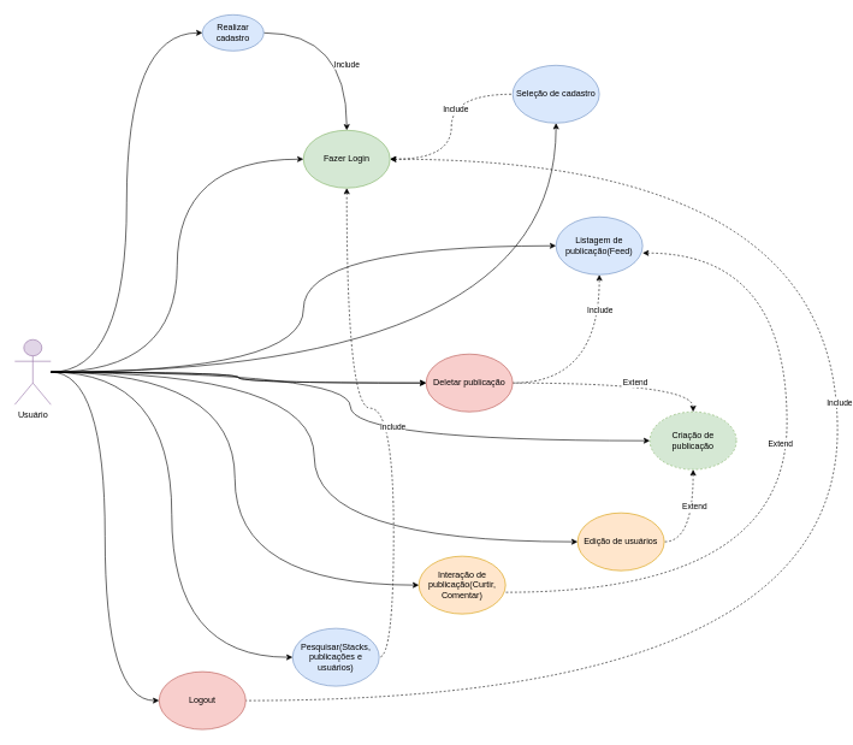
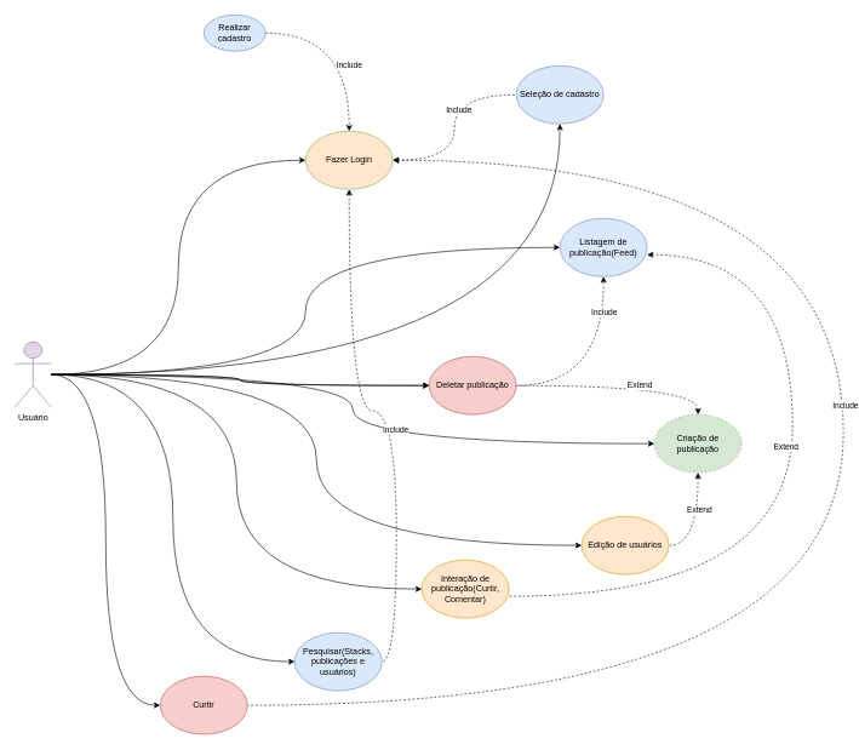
  <mxCell id="0" />
  <mxCell id="1" parent="0" />
- <mxCell id="2" style="edgeStyle=orthogonalEdgeStyle;rounded=0;orthogonalLoop=1;jettySize=auto;html=1;entryX=0;entryY=0.5;entryDx=0;entryDy=0;curved=1;" parent="1" source="14" target="17" edge="1"><mxGeometry relative="1" as="geometry" /></mxCell>
  <mxCell id="3" style="edgeStyle=orthogonalEdgeStyle;rounded=0;orthogonalLoop=1;jettySize=auto;html=1;entryX=0;entryY=0.5;entryDx=0;entryDy=0;curved=1;" parent="1" source="14" target="24" edge="1"><mxGeometry relative="1" as="geometry" /></mxCell>
  <mxCell id="4" style="edgeStyle=orthogonalEdgeStyle;rounded=0;orthogonalLoop=1;jettySize=auto;html=1;curved=1;" parent="1" source="14" target="25" edge="1"><mxGeometry relative="1" as="geometry" /></mxCell>
  <mxCell id="5" style="edgeStyle=orthogonalEdgeStyle;rounded=0;orthogonalLoop=1;jettySize=auto;html=1;curved=1;dashed=1;" parent="1" source="39" target="36" edge="1"><mxGeometry relative="1" as="geometry" /></mxCell>
  <mxCell id="6" value="Include" style="edgeLabel;html=1;align=center;verticalAlign=middle;resizable=0;points=[];" parent="5" vertex="1" connectable="0"><mxGeometry x="0.004" y="4" relative="1" as="geometry"><mxPoint x="4" y="-85" as="offset" /></mxGeometry></mxCell>
  <mxCell id="7" style="edgeStyle=orthogonalEdgeStyle;rounded=0;orthogonalLoop=1;jettySize=auto;html=1;entryX=0;entryY=0.5;entryDx=0;entryDy=0;curved=1;" parent="1" source="14" target="30" edge="1"><mxGeometry relative="1" as="geometry" /></mxCell>
  <mxCell id="8" style="edgeStyle=orthogonalEdgeStyle;rounded=0;orthogonalLoop=1;jettySize=auto;html=1;entryX=0;entryY=0.5;entryDx=0;entryDy=0;curved=1;" parent="1" source="14" target="39" edge="1"><mxGeometry relative="1" as="geometry" /></mxCell>
  <mxCell id="9" style="edgeStyle=orthogonalEdgeStyle;rounded=0;orthogonalLoop=1;jettySize=auto;html=1;entryX=0;entryY=0.5;entryDx=0;entryDy=0;curved=1;" parent="1" source="14" target="31" edge="1"><mxGeometry relative="1" as="geometry" /></mxCell>
  <mxCell id="10" style="edgeStyle=orthogonalEdgeStyle;rounded=0;orthogonalLoop=1;jettySize=auto;html=1;entryX=0;entryY=0.5;entryDx=0;entryDy=0;curved=1;" parent="1" source="14" target="32" edge="1"><mxGeometry relative="1" as="geometry" /></mxCell>
  <mxCell id="11" style="edgeStyle=orthogonalEdgeStyle;rounded=0;orthogonalLoop=1;jettySize=auto;html=1;entryX=0;entryY=0.5;entryDx=0;entryDy=0;curved=1;" parent="1" source="14" target="37" edge="1"><mxGeometry relative="1" as="geometry" /></mxCell>
  <mxCell id="12" style="edgeStyle=orthogonalEdgeStyle;rounded=0;orthogonalLoop=1;jettySize=auto;html=1;entryX=0;entryY=0.5;entryDx=0;entryDy=0;curved=1;" parent="1" source="14" target="33" edge="1"><mxGeometry relative="1" as="geometry"><mxPoint x="200" y="1220" as="targetPoint" /></mxGeometry></mxCell>
  <mxCell id="13" style="edgeStyle=orthogonalEdgeStyle;rounded=0;orthogonalLoop=1;jettySize=auto;html=1;entryX=0;entryY=0.5;entryDx=0;entryDy=0;curved=1;" parent="1" source="14" target="36" edge="1"><mxGeometry relative="1" as="geometry"><mxPoint x="760" y="350" as="targetPoint" /></mxGeometry></mxCell>
  <mxCell id="14" value="Usuário" style="shape=umlActor;verticalLabelPosition=bottom;verticalAlign=top;html=1;outlineConnect=0;fillColor=#e1d5e7;strokeColor=#9673a6;" parent="1" vertex="1"><mxGeometry x="20" y="470" width="50" height="90" as="geometry" /></mxCell>
- <mxCell id="15" style="edgeStyle=orthogonalEdgeStyle;rounded=0;orthogonalLoop=1;jettySize=auto;html=1;curved=1;dashed=0;" parent="1" source="17" target="24" edge="1"><mxGeometry relative="1" as="geometry" /></mxCell>
+ <mxCell id="15" style="edgeStyle=orthogonalEdgeStyle;rounded=0;orthogonalLoop=1;jettySize=auto;html=1;curved=1;dashed=1;" parent="1" source="17" target="24" edge="1"><mxGeometry relative="1" as="geometry" /></mxCell>
  <mxCell id="16" value="Include" style="edgeLabel;html=1;align=center;verticalAlign=middle;resizable=0;points=[];" parent="15" vertex="1" connectable="0"><mxGeometry x="0.263" y="-1" relative="1" as="geometry"><mxPoint as="offset" /></mxGeometry></mxCell>
  <mxCell id="17" value="Realizar cadastro" style="ellipse;whiteSpace=wrap;html=1;fillColor=#dae8fc;strokeColor=#6c8ebf;" parent="1" vertex="1"><mxGeometry x="280" y="20" width="85" height="50" as="geometry" /></mxCell>
  <mxCell id="18" style="edgeStyle=orthogonalEdgeStyle;rounded=0;orthogonalLoop=1;jettySize=auto;html=1;entryX=1;entryY=0.5;entryDx=0;entryDy=0;curved=1;dashed=1;endArrow=none;endFill=0;startArrow=classic;startFill=1;" parent="1" source="24" target="33" edge="1"><mxGeometry relative="1" as="geometry"><Array as="points"><mxPoint x="1160" y="220" /><mxPoint x="1160" y="970" /></Array></mxGeometry></mxCell>
  <mxCell id="19" value="Include" style="edgeLabel;html=1;align=center;verticalAlign=middle;resizable=0;points=[];" parent="18" vertex="1" connectable="0"><mxGeometry x="-0.126" y="2" relative="1" as="geometry"><mxPoint as="offset" /></mxGeometry></mxCell>
  <mxCell id="20" style="edgeStyle=orthogonalEdgeStyle;rounded=0;orthogonalLoop=1;jettySize=auto;html=1;entryX=0;entryY=0.5;entryDx=0;entryDy=0;curved=1;dashed=1;startArrow=classic;startFill=1;endArrow=none;endFill=0;" parent="1" source="24" target="25" edge="1"><mxGeometry relative="1" as="geometry" /></mxCell>
  <mxCell id="21" value="Include" style="edgeLabel;html=1;align=center;verticalAlign=middle;resizable=0;points=[];" parent="20" vertex="1" connectable="0"><mxGeometry x="-0.432" y="-2" relative="1" as="geometry"><mxPoint x="16" y="-72" as="offset" /></mxGeometry></mxCell>
  <mxCell id="22" style="edgeStyle=orthogonalEdgeStyle;rounded=0;orthogonalLoop=1;jettySize=auto;html=1;entryX=1;entryY=0.5;entryDx=0;entryDy=0;curved=1;dashed=1;endArrow=none;endFill=0;startArrow=classic;startFill=1;" parent="1" source="24" target="37" edge="1"><mxGeometry relative="1" as="geometry" /></mxCell>
  <mxCell id="23" value="Include" style="edgeLabel;html=1;align=center;verticalAlign=middle;resizable=0;points=[];" parent="22" vertex="1" connectable="0"><mxGeometry x="0.077" y="-2" relative="1" as="geometry"><mxPoint as="offset" /></mxGeometry></mxCell>
- <mxCell id="24" value="Fazer Login" style="ellipse;whiteSpace=wrap;html=1;fillColor=#d5e8d4;strokeColor=#82b366;" parent="1" vertex="1"><mxGeometry x="420" y="180" width="120" height="80" as="geometry" /></mxCell>
+ <mxCell id="24" value="Fazer Login" style="ellipse;whiteSpace=wrap;html=1;fillColor=#ffe6cc;strokeColor=#82b366;" parent="1" vertex="1"><mxGeometry x="420" y="180" width="120" height="80" as="geometry" /></mxCell>
  <mxCell id="25" value="Seleção de cadastro" style="ellipse;whiteSpace=wrap;html=1;fillColor=#dae8fc;strokeColor=#6c8ebf;" parent="1" vertex="1"><mxGeometry x="710" y="90" width="120" height="80" as="geometry" /></mxCell>
  <mxCell id="26" style="edgeStyle=orthogonalEdgeStyle;rounded=0;orthogonalLoop=1;jettySize=auto;html=1;entryX=1;entryY=0.5;entryDx=0;entryDy=0;curved=1;dashed=1;startArrow=classic;startFill=1;exitX=0.5;exitY=0;exitDx=0;exitDy=0;endArrow=none;endFill=0;" parent="1" source="30" target="39" edge="1"><mxGeometry relative="1" as="geometry"><mxPoint x="890" y="610" as="sourcePoint" /></mxGeometry></mxCell>
  <mxCell id="27" value="Extend" style="edgeLabel;html=1;align=center;verticalAlign=middle;resizable=0;points=[];" parent="26" vertex="1" connectable="0"><mxGeometry x="-0.165" y="-1" relative="1" as="geometry"><mxPoint as="offset" /></mxGeometry></mxCell>
  <mxCell id="28" style="edgeStyle=orthogonalEdgeStyle;rounded=0;orthogonalLoop=1;jettySize=auto;html=1;entryX=1;entryY=0.5;entryDx=0;entryDy=0;curved=1;dashed=1;endArrow=none;endFill=0;startArrow=classic;startFill=1;" parent="1" source="30" target="31" edge="1"><mxGeometry relative="1" as="geometry" /></mxCell>
  <mxCell id="29" value="Extend" style="edgeLabel;html=1;align=center;verticalAlign=middle;resizable=0;points=[];" parent="28" vertex="1" connectable="0"><mxGeometry x="-0.268" y="1" relative="1" as="geometry"><mxPoint as="offset" /></mxGeometry></mxCell>
  <mxCell id="30" value="Criação de publicação" style="ellipse;whiteSpace=wrap;html=1;fillColor=#d5e8d4;strokeColor=#82b366;dashed=1;" parent="1" vertex="1"><mxGeometry x="900" y="570" width="120" height="80" as="geometry" /></mxCell>
  <mxCell id="31" value="Edição de usuários" style="ellipse;whiteSpace=wrap;html=1;fillColor=#ffe6cc;strokeColor=#d79b00;" parent="1" vertex="1"><mxGeometry x="800" y="710" width="120" height="80" as="geometry" /></mxCell>
  <mxCell id="32" value="Interação de publicação(Curtir, Comentar)" style="ellipse;whiteSpace=wrap;html=1;fillColor=#ffe6cc;strokeColor=#d79b00;" parent="1" vertex="1"><mxGeometry x="580" y="770" width="120" height="80" as="geometry" /></mxCell>
- <mxCell id="33" value="Logout" style="ellipse;whiteSpace=wrap;html=1;fillColor=#f8cecc;strokeColor=#b85450;" parent="1" vertex="1"><mxGeometry x="220" y="930" width="120" height="80" as="geometry" /></mxCell>
+ <mxCell id="33" value="Curtir" style="ellipse;whiteSpace=wrap;html=1;fillColor=#f8cecc;strokeColor=#b85450;" parent="1" vertex="1"><mxGeometry x="220" y="930" width="120" height="80" as="geometry" /></mxCell>
  <mxCell id="34" style="edgeStyle=orthogonalEdgeStyle;rounded=0;orthogonalLoop=1;jettySize=auto;html=1;entryX=1;entryY=0.5;entryDx=0;entryDy=0;curved=1;dashed=1;endArrow=none;endFill=0;startArrow=classic;startFill=1;exitX=1;exitY=0.5;exitDx=0;exitDy=0;" parent="1" edge="1"><mxGeometry relative="1" as="geometry"><mxPoint x="700" y="820" as="targetPoint" /><Array as="points"><mxPoint x="1090" y="350" /><mxPoint x="1090" y="820" /></Array><mxPoint x="890" y="350" as="sourcePoint" /></mxGeometry></mxCell>
  <mxCell id="35" value="Extend" style="edgeLabel;html=1;align=center;verticalAlign=middle;resizable=0;points=[];" parent="34" vertex="1" connectable="0"><mxGeometry x="-0.348" relative="1" as="geometry"><mxPoint x="-10" y="118" as="offset" /></mxGeometry></mxCell>
  <mxCell id="36" value="Listagem de publicação(Feed)" style="ellipse;whiteSpace=wrap;html=1;fillColor=#dae8fc;strokeColor=#6c8ebf;" parent="1" vertex="1"><mxGeometry x="770" y="300" width="120" height="80" as="geometry" /></mxCell>
  <mxCell id="37" value="Pesquisar(Stacks, publicações e usuários)" style="ellipse;whiteSpace=wrap;html=1;fillColor=#dae8fc;strokeColor=#6c8ebf;" parent="1" vertex="1"><mxGeometry x="405" y="870" width="120" height="80" as="geometry" /></mxCell>
  <mxCell id="38" value="" style="edgeStyle=orthogonalEdgeStyle;rounded=0;orthogonalLoop=1;jettySize=auto;html=1;curved=1;" parent="1" source="14" target="39" edge="1"><mxGeometry relative="1" as="geometry"><mxPoint x="70" y="520" as="sourcePoint" /><mxPoint x="940" y="360" as="targetPoint" /></mxGeometry></mxCell>
  <mxCell id="39" value="Deletar publicação" style="ellipse;whiteSpace=wrap;html=1;fillColor=#f8cecc;strokeColor=#b85450;" parent="1" vertex="1"><mxGeometry x="590" y="490" width="120" height="80" as="geometry" /></mxCell>
